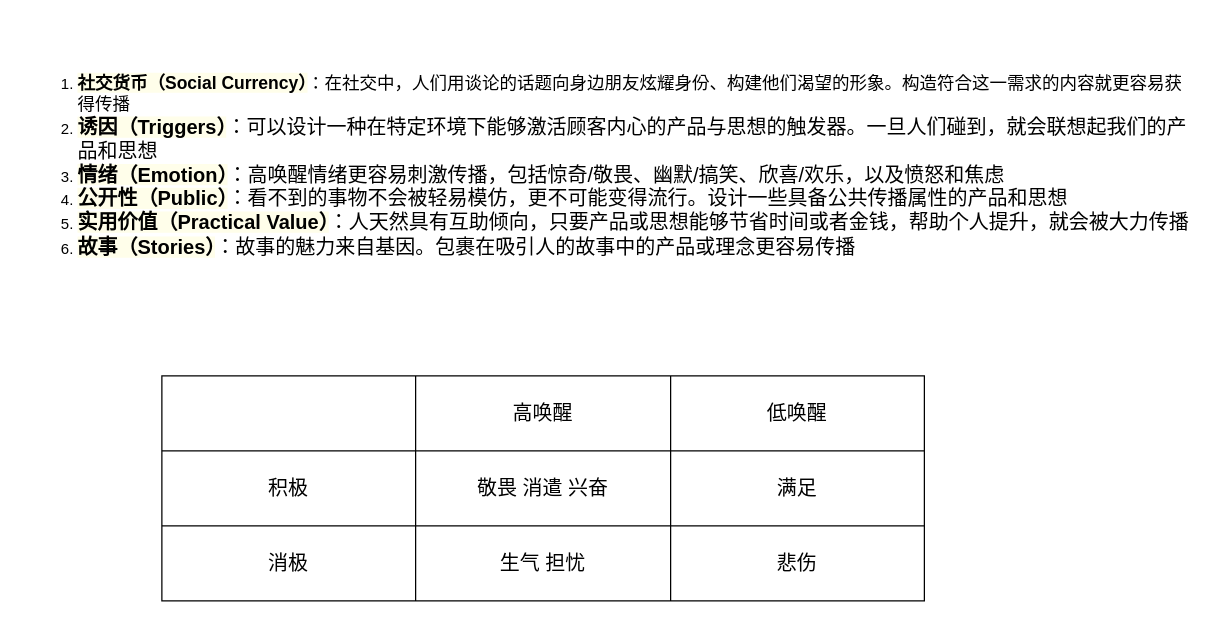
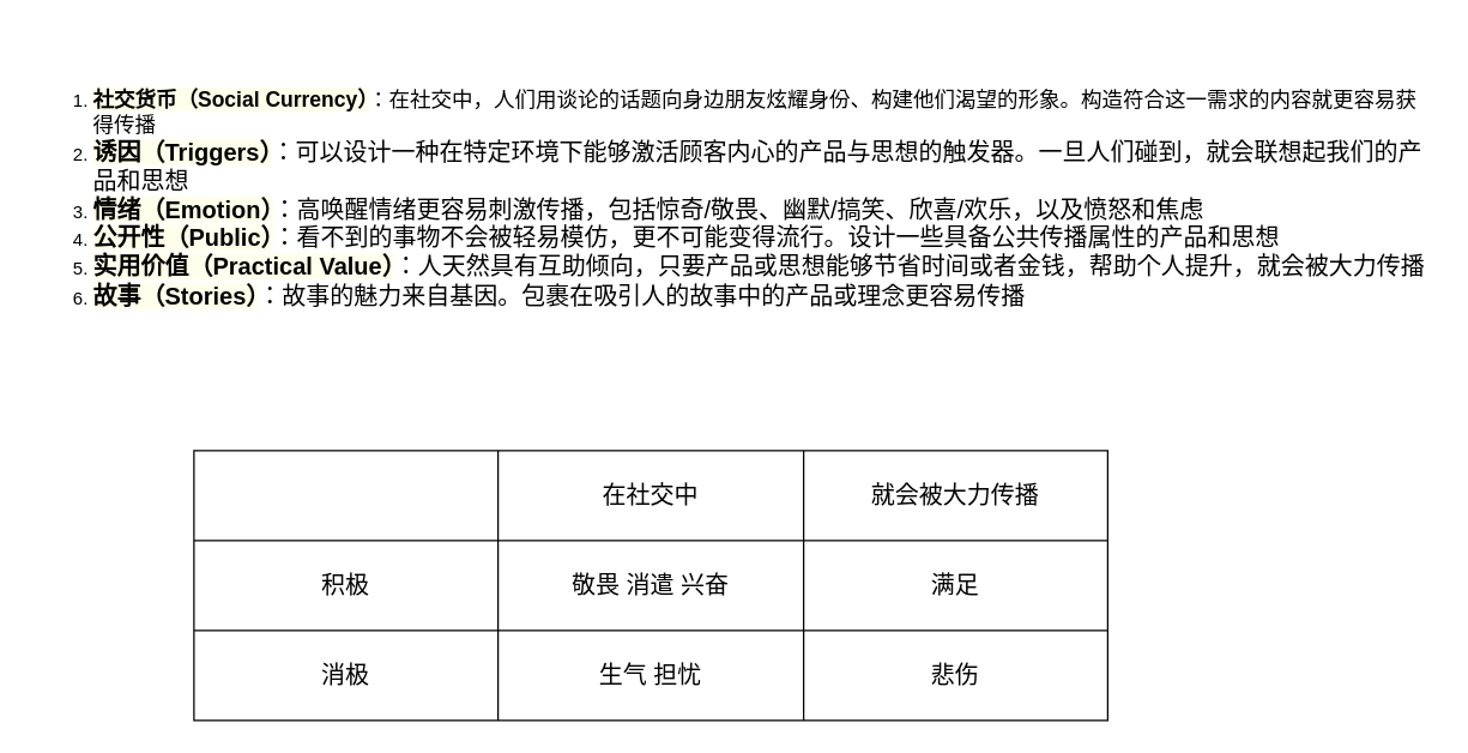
  <mxCell id="0" />
  <mxCell id="1" parent="0" />
  <mxCell id="2" value="" style="shape=table;startSize=0;container=1;collapsible=0;childLayout=tableLayout;fontSize=16;" vertex="1" parent="1"><mxGeometry x="129" y="300" width="610" height="180" as="geometry" /></mxCell>
  <mxCell id="3" value="" style="shape=tableRow;horizontal=0;startSize=0;swimlaneHead=0;swimlaneBody=0;strokeColor=inherit;top=0;left=0;bottom=0;right=0;collapsible=0;dropTarget=0;fillColor=none;points=[[0,0.5],[1,0.5]];portConstraint=eastwest;fontSize=16;" vertex="1" parent="2"><mxGeometry width="610" height="60" as="geometry" /></mxCell>
  <mxCell id="4" value="" style="shape=partialRectangle;html=1;whiteSpace=wrap;connectable=0;strokeColor=inherit;overflow=hidden;fillColor=none;top=0;left=0;bottom=0;right=0;pointerEvents=1;fontSize=16;" vertex="1" parent="3"><mxGeometry width="203" height="60" as="geometry"><mxRectangle width="203" height="60" as="alternateBounds" /></mxGeometry></mxCell>
- <mxCell id="5" value="高唤醒" style="shape=partialRectangle;html=1;whiteSpace=wrap;connectable=0;strokeColor=inherit;overflow=hidden;fillColor=none;top=0;left=0;bottom=0;right=0;pointerEvents=1;fontSize=16;" vertex="1" parent="3"><mxGeometry x="203" width="204" height="60" as="geometry"><mxRectangle width="204" height="60" as="alternateBounds" /></mxGeometry></mxCell>
- <mxCell id="6" value="低唤醒" style="shape=partialRectangle;html=1;whiteSpace=wrap;connectable=0;strokeColor=inherit;overflow=hidden;fillColor=none;top=0;left=0;bottom=0;right=0;pointerEvents=1;fontSize=16;" vertex="1" parent="3"><mxGeometry x="407" width="203" height="60" as="geometry"><mxRectangle width="203" height="60" as="alternateBounds" /></mxGeometry></mxCell>
+ <mxCell id="5" value="在社交中" style="shape=partialRectangle;html=1;whiteSpace=wrap;connectable=0;strokeColor=inherit;overflow=hidden;fillColor=none;top=0;left=0;bottom=0;right=0;pointerEvents=1;fontSize=16;" vertex="1" parent="3"><mxGeometry x="203" width="204" height="60" as="geometry"><mxRectangle width="204" height="60" as="alternateBounds" /></mxGeometry></mxCell>
+ <mxCell id="6" value="就会被大力传播" style="shape=partialRectangle;html=1;whiteSpace=wrap;connectable=0;strokeColor=inherit;overflow=hidden;fillColor=none;top=0;left=0;bottom=0;right=0;pointerEvents=1;fontSize=16;" vertex="1" parent="3"><mxGeometry x="407" width="203" height="60" as="geometry"><mxRectangle width="203" height="60" as="alternateBounds" /></mxGeometry></mxCell>
  <mxCell id="7" value="" style="shape=tableRow;horizontal=0;startSize=0;swimlaneHead=0;swimlaneBody=0;strokeColor=inherit;top=0;left=0;bottom=0;right=0;collapsible=0;dropTarget=0;fillColor=none;points=[[0,0.5],[1,0.5]];portConstraint=eastwest;fontSize=16;" vertex="1" parent="2"><mxGeometry y="60" width="610" height="60" as="geometry" /></mxCell>
  <mxCell id="8" value="积极" style="shape=partialRectangle;html=1;whiteSpace=wrap;connectable=0;strokeColor=inherit;overflow=hidden;fillColor=none;top=0;left=0;bottom=0;right=0;pointerEvents=1;fontSize=16;" vertex="1" parent="7"><mxGeometry width="203" height="60" as="geometry"><mxRectangle width="203" height="60" as="alternateBounds" /></mxGeometry></mxCell>
  <mxCell id="9" value="敬畏 消遣 兴奋" style="shape=partialRectangle;html=1;whiteSpace=wrap;connectable=0;strokeColor=inherit;overflow=hidden;fillColor=none;top=0;left=0;bottom=0;right=0;pointerEvents=1;fontSize=16;" vertex="1" parent="7"><mxGeometry x="203" width="204" height="60" as="geometry"><mxRectangle width="204" height="60" as="alternateBounds" /></mxGeometry></mxCell>
  <mxCell id="10" value="满足" style="shape=partialRectangle;html=1;whiteSpace=wrap;connectable=0;strokeColor=inherit;overflow=hidden;fillColor=none;top=0;left=0;bottom=0;right=0;pointerEvents=1;fontSize=16;" vertex="1" parent="7"><mxGeometry x="407" width="203" height="60" as="geometry"><mxRectangle width="203" height="60" as="alternateBounds" /></mxGeometry></mxCell>
  <mxCell id="11" value="" style="shape=tableRow;horizontal=0;startSize=0;swimlaneHead=0;swimlaneBody=0;strokeColor=inherit;top=0;left=0;bottom=0;right=0;collapsible=0;dropTarget=0;fillColor=none;points=[[0,0.5],[1,0.5]];portConstraint=eastwest;fontSize=16;" vertex="1" parent="2"><mxGeometry y="120" width="610" height="60" as="geometry" /></mxCell>
  <mxCell id="12" value="消极" style="shape=partialRectangle;html=1;whiteSpace=wrap;connectable=0;strokeColor=inherit;overflow=hidden;fillColor=none;top=0;left=0;bottom=0;right=0;pointerEvents=1;fontSize=16;" vertex="1" parent="11"><mxGeometry width="203" height="60" as="geometry"><mxRectangle width="203" height="60" as="alternateBounds" /></mxGeometry></mxCell>
  <mxCell id="13" value="生气 担忧" style="shape=partialRectangle;html=1;whiteSpace=wrap;connectable=0;strokeColor=inherit;overflow=hidden;fillColor=none;top=0;left=0;bottom=0;right=0;pointerEvents=1;fontSize=16;" vertex="1" parent="11"><mxGeometry x="203" width="204" height="60" as="geometry"><mxRectangle width="204" height="60" as="alternateBounds" /></mxGeometry></mxCell>
  <mxCell id="14" value="悲伤" style="shape=partialRectangle;html=1;whiteSpace=wrap;connectable=0;strokeColor=inherit;overflow=hidden;fillColor=none;top=0;left=0;bottom=0;right=0;pointerEvents=1;fontSize=16;" vertex="1" parent="11"><mxGeometry x="407" width="203" height="60" as="geometry"><mxRectangle width="203" height="60" as="alternateBounds" /></mxGeometry></mxCell>
  <mxCell id="15" value="&lt;ol&gt;&lt;li style=&quot;box-sizing: border-box;&quot;&gt;&lt;font style=&quot;font-size: 14px;&quot;&gt;&lt;span style=&quot;box-sizing: border-box; font-weight: bolder; background-color: rgba(255, 254, 213, 0.5);&quot;&gt;社交货币（Social Currency）&lt;/span&gt;：在社交中，人们用谈论的话题向身边朋友炫耀身份、构建他们渴望的形象。构造符合这一需求的内容就更容易获得传播&lt;/font&gt;&lt;/li&gt;&lt;li style=&quot;box-sizing: border-box;&quot;&gt;&lt;font size=&quot;3&quot; style=&quot;&quot;&gt;&lt;span style=&quot;box-sizing: border-box; font-weight: bolder; background-color: rgba(255, 254, 213, 0.5);&quot;&gt;诱因（Triggers）&lt;/span&gt;：可以设计一种在特定环境下能够激活顾客内心的产品与思想的触发器。一旦人们碰到，就会联想起我们的产品和思想&lt;/font&gt;&lt;/li&gt;&lt;li style=&quot;box-sizing: border-box;&quot;&gt;&lt;font size=&quot;3&quot;&gt;&lt;span style=&quot;box-sizing: border-box; font-weight: bolder; background-color: rgba(255, 254, 213, 0.5);&quot;&gt;情绪（Emotion）&lt;/span&gt;：高唤醒情绪更容易刺激传播，包括惊奇/敬畏、幽默/搞笑、欣喜/欢乐，以及愤怒和焦虑&lt;/font&gt;&lt;/li&gt;&lt;li style=&quot;box-sizing: border-box;&quot;&gt;&lt;font size=&quot;3&quot;&gt;&lt;span style=&quot;box-sizing: border-box; font-weight: bolder; background-color: rgba(255, 254, 213, 0.5);&quot;&gt;公开性（Public）&lt;/span&gt;：看不到的事物不会被轻易模仿，更不可能变得流行。设计一些具备公共传播属性的产品和思想&lt;/font&gt;&lt;/li&gt;&lt;li style=&quot;box-sizing: border-box;&quot;&gt;&lt;font size=&quot;3&quot;&gt;&lt;span style=&quot;box-sizing: border-box; font-weight: bolder; background-color: rgba(255, 254, 213, 0.5);&quot;&gt;实用价值（Practical Value）&lt;/span&gt;：人天然具有互助倾向，只要产品或思想能够节省时间或者金钱，帮助个人提升，就会被大力传播&lt;/font&gt;&lt;/li&gt;&lt;li style=&quot;box-sizing: border-box;&quot;&gt;&lt;font size=&quot;3&quot;&gt;&lt;span style=&quot;box-sizing: border-box; font-weight: bolder; background-color: rgba(255, 254, 213, 0.5);&quot;&gt;故事（Stories）&lt;/span&gt;：故事的魅力来自基因。包裹在吸引人的故事中的产品或理念更容易传播&lt;/font&gt;&lt;/li&gt;&lt;/ol&gt;" style="text;strokeColor=none;fillColor=none;html=1;whiteSpace=wrap;verticalAlign=middle;overflow=hidden;" vertex="1" parent="1"><mxGeometry x="20" y="20" width="938" height="224" as="geometry" /></mxCell>
